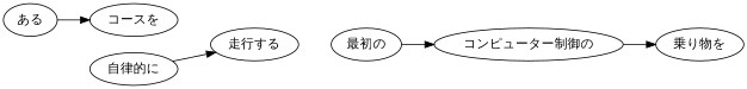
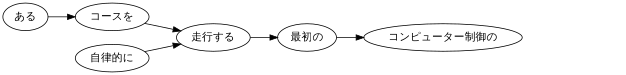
  digraph {
    rankdir=LR
    n1 [label="ある"]
    n2 [label="コースを"]
    n3 [label="走行する"]
    n4 [label="最初の"]
    n5 [label="コンピューター制御の"]
    n6 [label="自律的に"]
-   n7 [label="乗り物を"]
    n1 -> n2
+   n2 -> n3
+   n3 -> n4
    n4 -> n5
-   n5 -> n7
    n6 -> n3
  }
